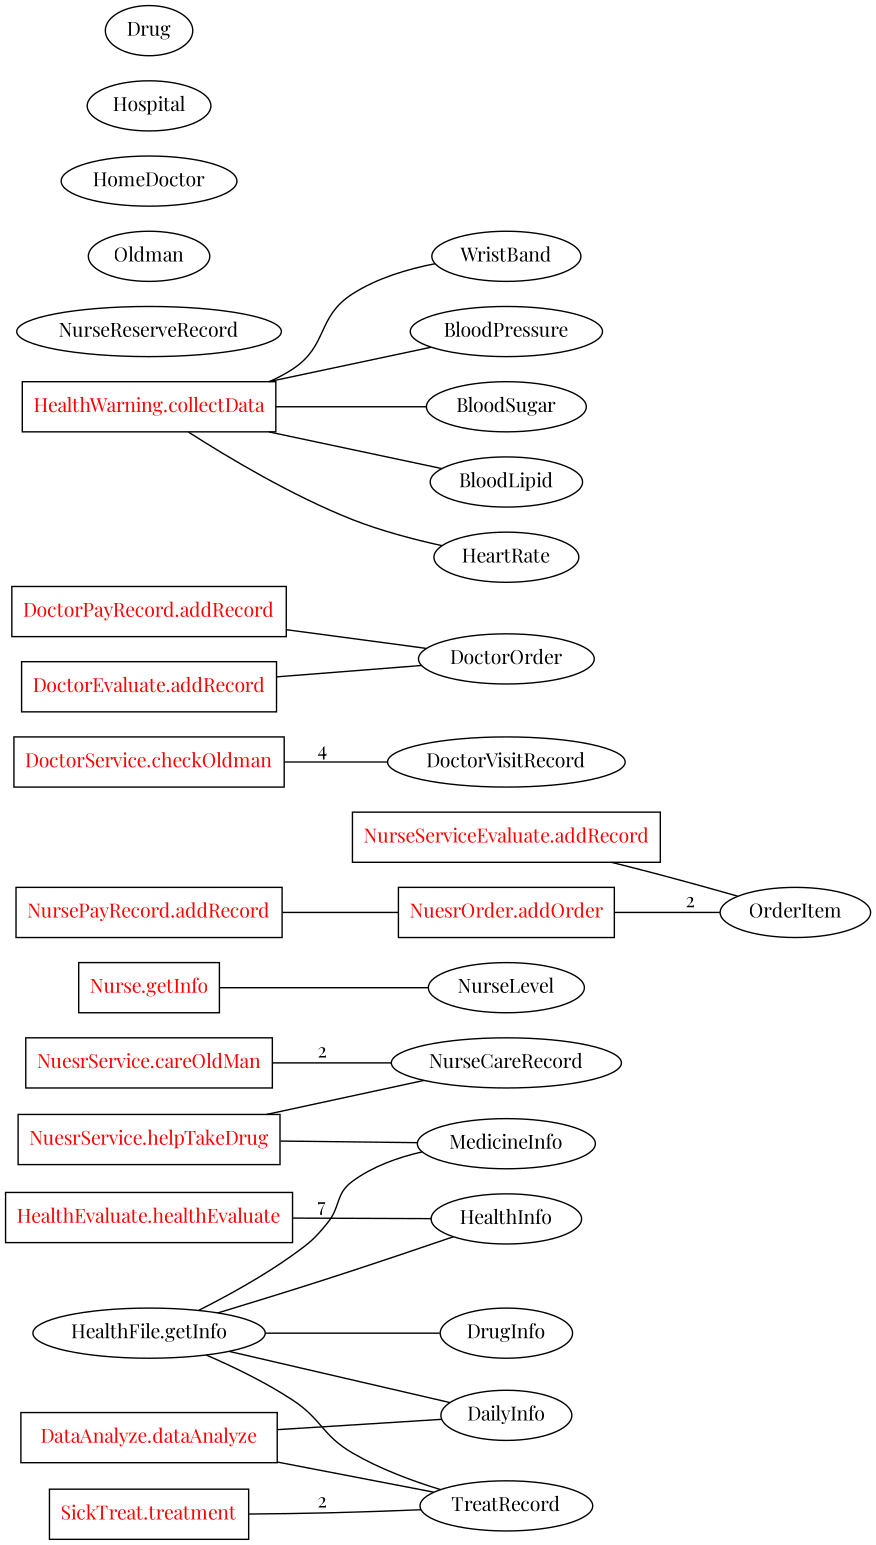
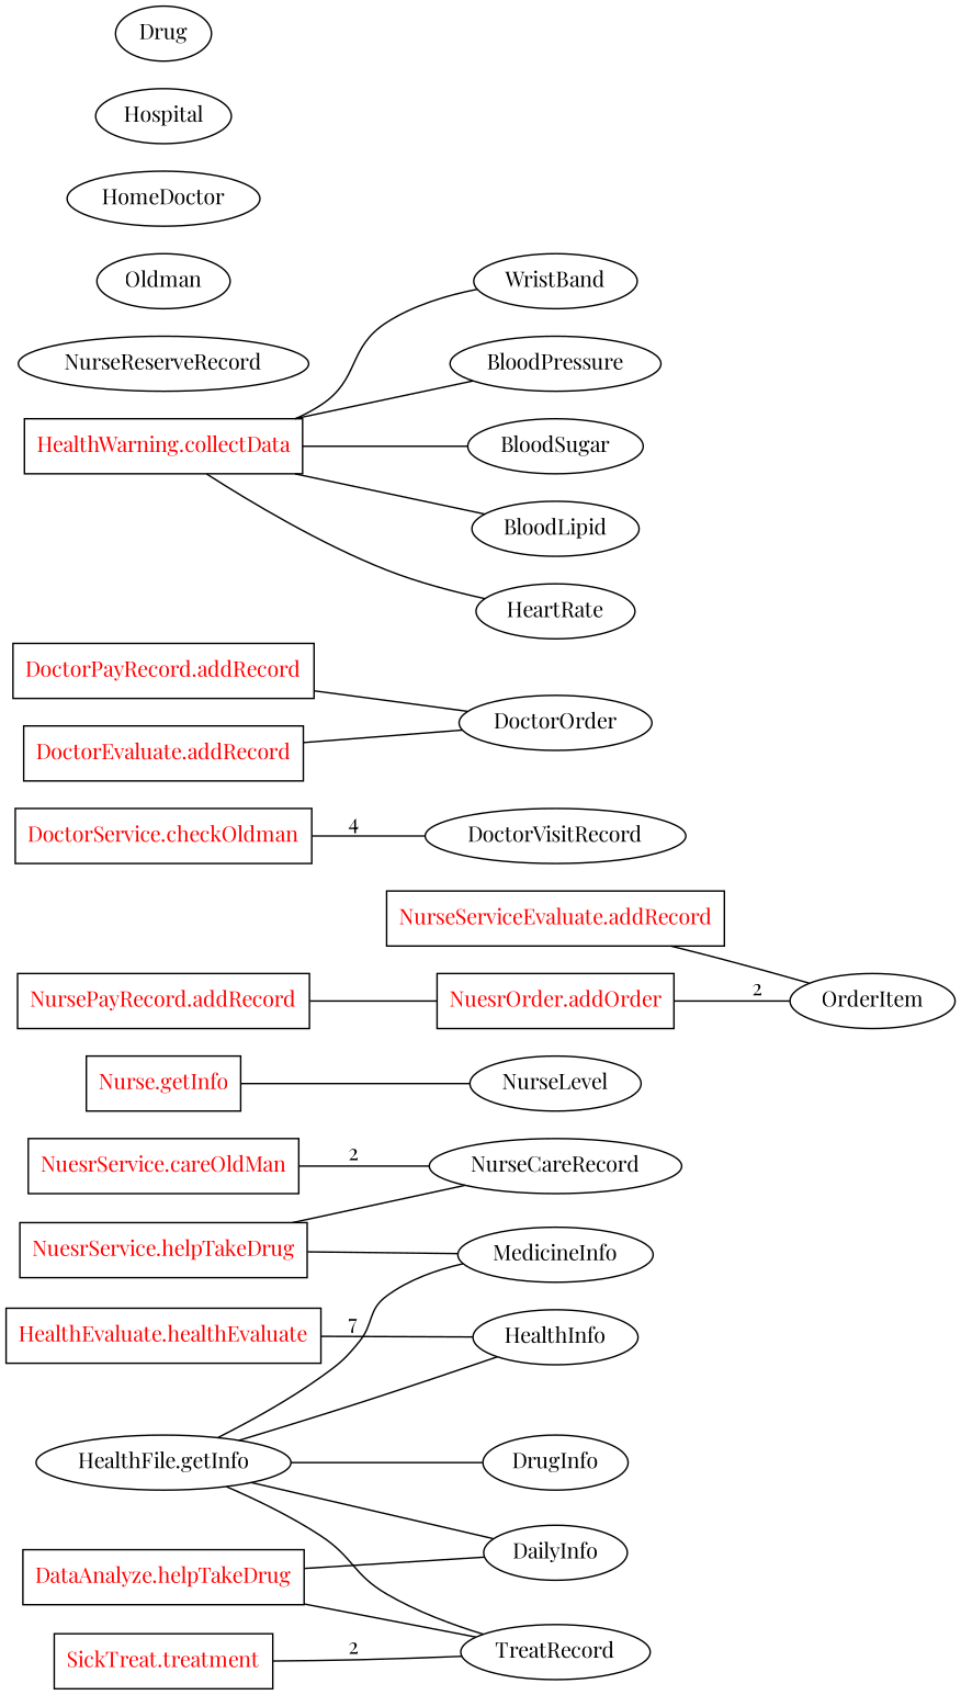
  graph {
    fontname="Playfair Display"
    rankdir=LR
    node [fontname="Playfair Display"]
    edge [fontname="Playfair Display"]
    n1 [fontcolor=red label="NuesrService.helpTakeDrug" shape=box]
    n2 [label=MedicineInfo]
    n3 [label=NurseCareRecord]
    n4 [fontcolor=red label="NuesrService.careOldMan" shape=box]
    n5 [fontcolor=red label="Nurse.getInfo" shape=box]
    n6 [label=NurseLevel]
    n7 [fontcolor=red label="NuesrOrder.addOrder" shape=box]
    n8 [label=OrderItem]
    n9 [fontcolor=red label="NurseServiceEvaluate.addRecord" shape=box]
    n10 [fontcolor=red label="NursePayRecord.addRecord" shape=box]
    n11 [fontcolor=red label="DoctorService.checkOldman" shape=box]
    n12 [label=DoctorVisitRecord]
    n13 [fontcolor=red label="DoctorPayRecord.addRecord" shape=box]
    n14 [label=DoctorOrder]
    n15 [fontcolor=red label="DoctorEvaluate.addRecord" shape=box]
    n16 [fontcolor=red label="HealthWarning.collectData" shape=box]
    n17 [label=WristBand]
    n18 [label=BloodPressure]
    n19 [label=BloodSugar]
    n20 [label=BloodLipid]
    n21 [label=HeartRate]
    n22 [fontcolor=red label="HealthEvaluate.healthEvaluate" shape=box]
    n23 [label=HealthInfo]
    n24 [fontcolor=red label="SickTreat.treatment" shape=box]
    n25 [label=TreatRecord]
-   n26 [fontcolor=red label="DataAnalyze.dataAnalyze" shape=box]
+   n26 [fontcolor=red label="DataAnalyze.helpTakeDrug" shape=box]
    n27 [label=DailyInfo]
    n28 [label="HealthFile.getInfo"]
    n29 [label=DrugInfo]
    n30 [label=NurseReserveRecord]
    n31 [label=Oldman]
    n32 [label=HomeDoctor]
    n33 [label=Hospital]
    n34 [label=Drug]
    n1 -- n2
    n1 -- n3
    n4 -- n3 [label=2 weight=2]
    n5 -- n6
    n7 -- n8 [label=2 weight=2]
    n9 -- n8
    n10 -- n7
    n11 -- n12 [label=4 weight=2]
    n13 -- n14
    n15 -- n14
    n16 -- n17
    n16 -- n18
    n16 -- n19
    n16 -- n20
    n16 -- n21
    n22 -- n23 [label=7 weight=2]
    n24 -- n25 [label=2 weight=2]
    n26 -- n25
    n26 -- n27
    n28 -- n2
    n28 -- n23
    n28 -- n25
    n28 -- n27
    n28 -- n29
  }
